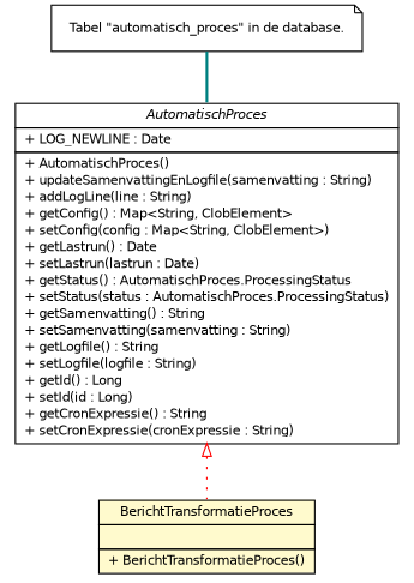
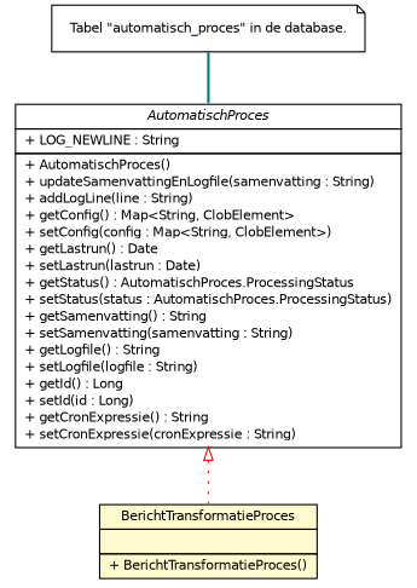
  digraph {
    nodesep=0.25
    ranksep=0.5
    node [fontcolor=black fontname=Helvetica fontsize=10.0 shape=plaintext]
    edge [fontname=Helvetica fontsize=10 headport=p labelfontname=Helvetica labelfontsize=10]
    n1 [label=<<table title="nl.b3p.brmo.persistence.staging.BerichtTransformatieProces" border="0" cellborder="1" cellspacing="0" cellpadding="2" port="p" bgcolor="lemonChiffon" href="./BerichtTransformatieProces.html"> 		<tr><td><table border="0" cellspacing="0" cellpadding="1"> <tr><td align="center" balign="center"> BerichtTransformatieProces </td></tr> 		</table></td></tr> 		<tr><td><table border="0" cellspacing="0" cellpadding="1"> <tr><td align="left" balign="left">  </td></tr> 		</table></td></tr> 		<tr><td><table border="0" cellspacing="0" cellpadding="1"> <tr><td align="left" balign="left"> + BerichtTransformatieProces() </td></tr> 		</table></td></tr> 		</table>>]
-   n2 [label=<<table title="nl.b3p.brmo.persistence.staging.AutomatischProces" border="0" cellborder="1" cellspacing="0" cellpadding="2" port="p" href="./AutomatischProces.html"> 		<tr><td><table border="0" cellspacing="0" cellpadding="1"> <tr><td align="center" balign="center"><font face="Helvetica-Oblique"> AutomatischProces </font></td></tr> 		</table></td></tr> 		<tr><td><table border="0" cellspacing="0" cellpadding="1"> <tr><td align="left" balign="left"> + LOG_NEWLINE : Date </td></tr> 		</table></td></tr> 		<tr><td><table border="0" cellspacing="0" cellpadding="1"> <tr><td align="left" balign="left"> + AutomatischProces() </td></tr> <tr><td align="left" balign="left"> + updateSamenvattingEnLogfile(samenvatting : String) </td></tr> <tr><td align="left" balign="left"> + addLogLine(line : String) </td></tr> <tr><td align="left" balign="left"> + getConfig() : Map&lt;String, ClobElement&gt; </td></tr> <tr><td align="left" balign="left"> + setConfig(config : Map&lt;String, ClobElement&gt;) </td></tr> <tr><td align="left" balign="left"> + getLastrun() : Date </td></tr> <tr><td align="left" balign="left"> + setLastrun(lastrun : Date) </td></tr> <tr><td align="left" balign="left"> + getStatus() : AutomatischProces.ProcessingStatus </td></tr> <tr><td align="left" balign="left"> + setStatus(status : AutomatischProces.ProcessingStatus) </td></tr> <tr><td align="left" balign="left"> + getSamenvatting() : String </td></tr> <tr><td align="left" balign="left"> + setSamenvatting(samenvatting : String) </td></tr> <tr><td align="left" balign="left"> + getLogfile() : String </td></tr> <tr><td align="left" balign="left"> + setLogfile(logfile : String) </td></tr> <tr><td align="left" balign="left"> + getId() : Long </td></tr> <tr><td align="left" balign="left"> + setId(id : Long) </td></tr> <tr><td align="left" balign="left"> + getCronExpressie() : String </td></tr> <tr><td align="left" balign="left"> + setCronExpressie(cronExpressie : String) </td></tr> 		</table></td></tr> 		</table>>]
+   n2 [label=<<table title="nl.b3p.brmo.persistence.staging.AutomatischProces" border="0" cellborder="1" cellspacing="0" cellpadding="2" port="p" href="./AutomatischProces.html"> 		<tr><td><table border="0" cellspacing="0" cellpadding="1"> <tr><td align="center" balign="center"><font face="Helvetica-Oblique"> AutomatischProces </font></td></tr> 		</table></td></tr> 		<tr><td><table border="0" cellspacing="0" cellpadding="1"> <tr><td align="left" balign="left"> + LOG_NEWLINE : String </td></tr> 		</table></td></tr> 		<tr><td><table border="0" cellspacing="0" cellpadding="1"> <tr><td align="left" balign="left"> + AutomatischProces() </td></tr> <tr><td align="left" balign="left"> + updateSamenvattingEnLogfile(samenvatting : String) </td></tr> <tr><td align="left" balign="left"> + addLogLine(line : String) </td></tr> <tr><td align="left" balign="left"> + getConfig() : Map&lt;String, ClobElement&gt; </td></tr> <tr><td align="left" balign="left"> + setConfig(config : Map&lt;String, ClobElement&gt;) </td></tr> <tr><td align="left" balign="left"> + getLastrun() : Date </td></tr> <tr><td align="left" balign="left"> + setLastrun(lastrun : Date) </td></tr> <tr><td align="left" balign="left"> + getStatus() : AutomatischProces.ProcessingStatus </td></tr> <tr><td align="left" balign="left"> + setStatus(status : AutomatischProces.ProcessingStatus) </td></tr> <tr><td align="left" balign="left"> + getSamenvatting() : String </td></tr> <tr><td align="left" balign="left"> + setSamenvatting(samenvatting : String) </td></tr> <tr><td align="left" balign="left"> + getLogfile() : String </td></tr> <tr><td align="left" balign="left"> + setLogfile(logfile : String) </td></tr> <tr><td align="left" balign="left"> + getId() : Long </td></tr> <tr><td align="left" balign="left"> + setId(id : Long) </td></tr> <tr><td align="left" balign="left"> + getCronExpressie() : String </td></tr> <tr><td align="left" balign="left"> + setCronExpressie(cronExpressie : String) </td></tr> 		</table></td></tr> 		</table>>]
    n3 [label=<<table title="nl.b3p.brmo.persistence.staging.AutomatischProces" border="0" cellborder="0" cellspacing="0" cellpadding="2" port="p" href="./AutomatischProces.html"> 		<tr><td><table border="0" cellspacing="0" cellpadding="1"> <tr><td align="left" balign="left"> Tabel "automatisch_proces" in de database. </td></tr> 		</table></td></tr> 		</table>> shape=note]
    n2 -> n1 [arrowtail=empty dir=back tailport=p color=red style=dotted]
    n3 -> n2 [arrowhead=none color=teal style=bold]
  }
